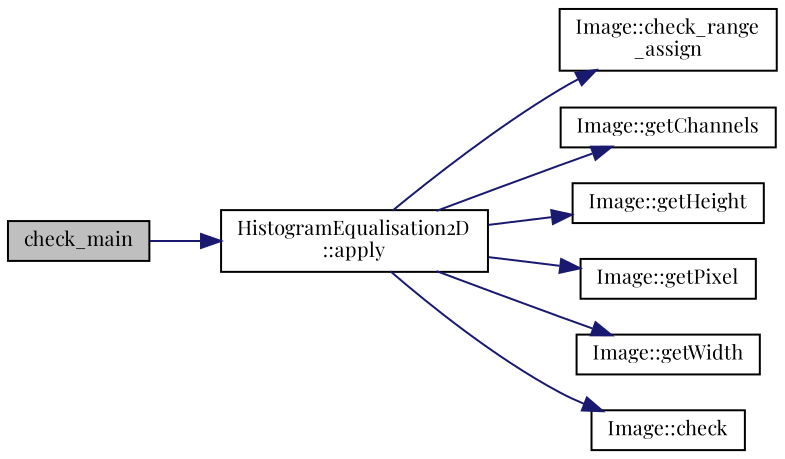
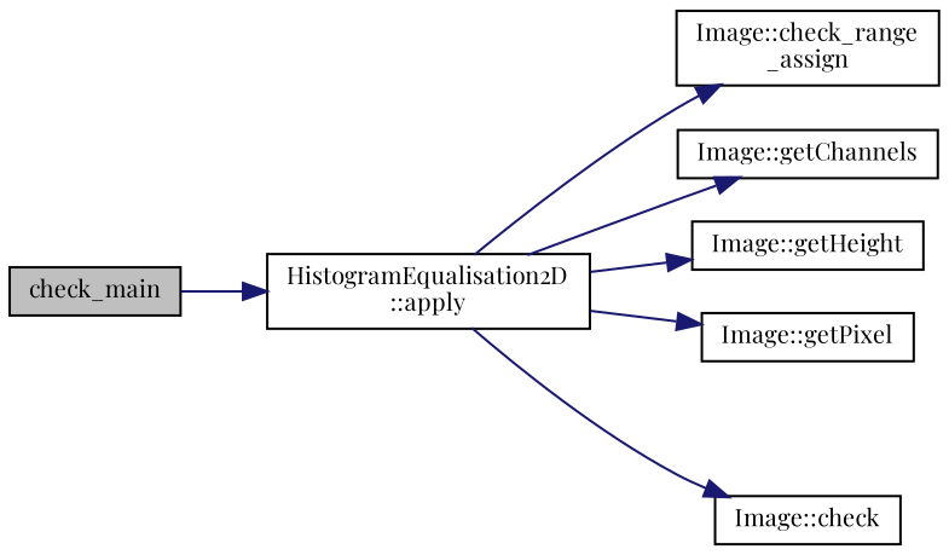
  digraph {
    fontname="Playfair Display"
    rankdir=LR
    node [color=black fillcolor=white fontname="Playfair Display" fontsize=10 shape=record style=filled]
    edge [color=midnightblue fontname="Playfair Display" fontsize=10 labelfontname=Helvetica labelfontsize=10 style=solid]
    n1 [fillcolor=grey75 fontcolor=black height=0.2 label=check_main width=0.4]
    n2 [height=0.2 label="HistogramEqualisation2D\l::apply" width=0.4]
    n3 [height=0.2 label="Image::check_range\l_assign" width=0.4]
    n4 [height=0.2 label="Image::getChannels" width=0.4]
    n5 [height=0.2 label="Image::getHeight" width=0.4]
    n6 [height=0.2 label="Image::getPixel" width=0.4]
-   n7 [height=0.2 label="Image::getWidth" width=0.4]
    n8 [height=0.2 label="Image::check" width=0.4]
    n1 -> n2
    n2 -> n3
    n2 -> n4
    n2 -> n5
    n2 -> n6
-   n2 -> n7
    n2 -> n8
  }
